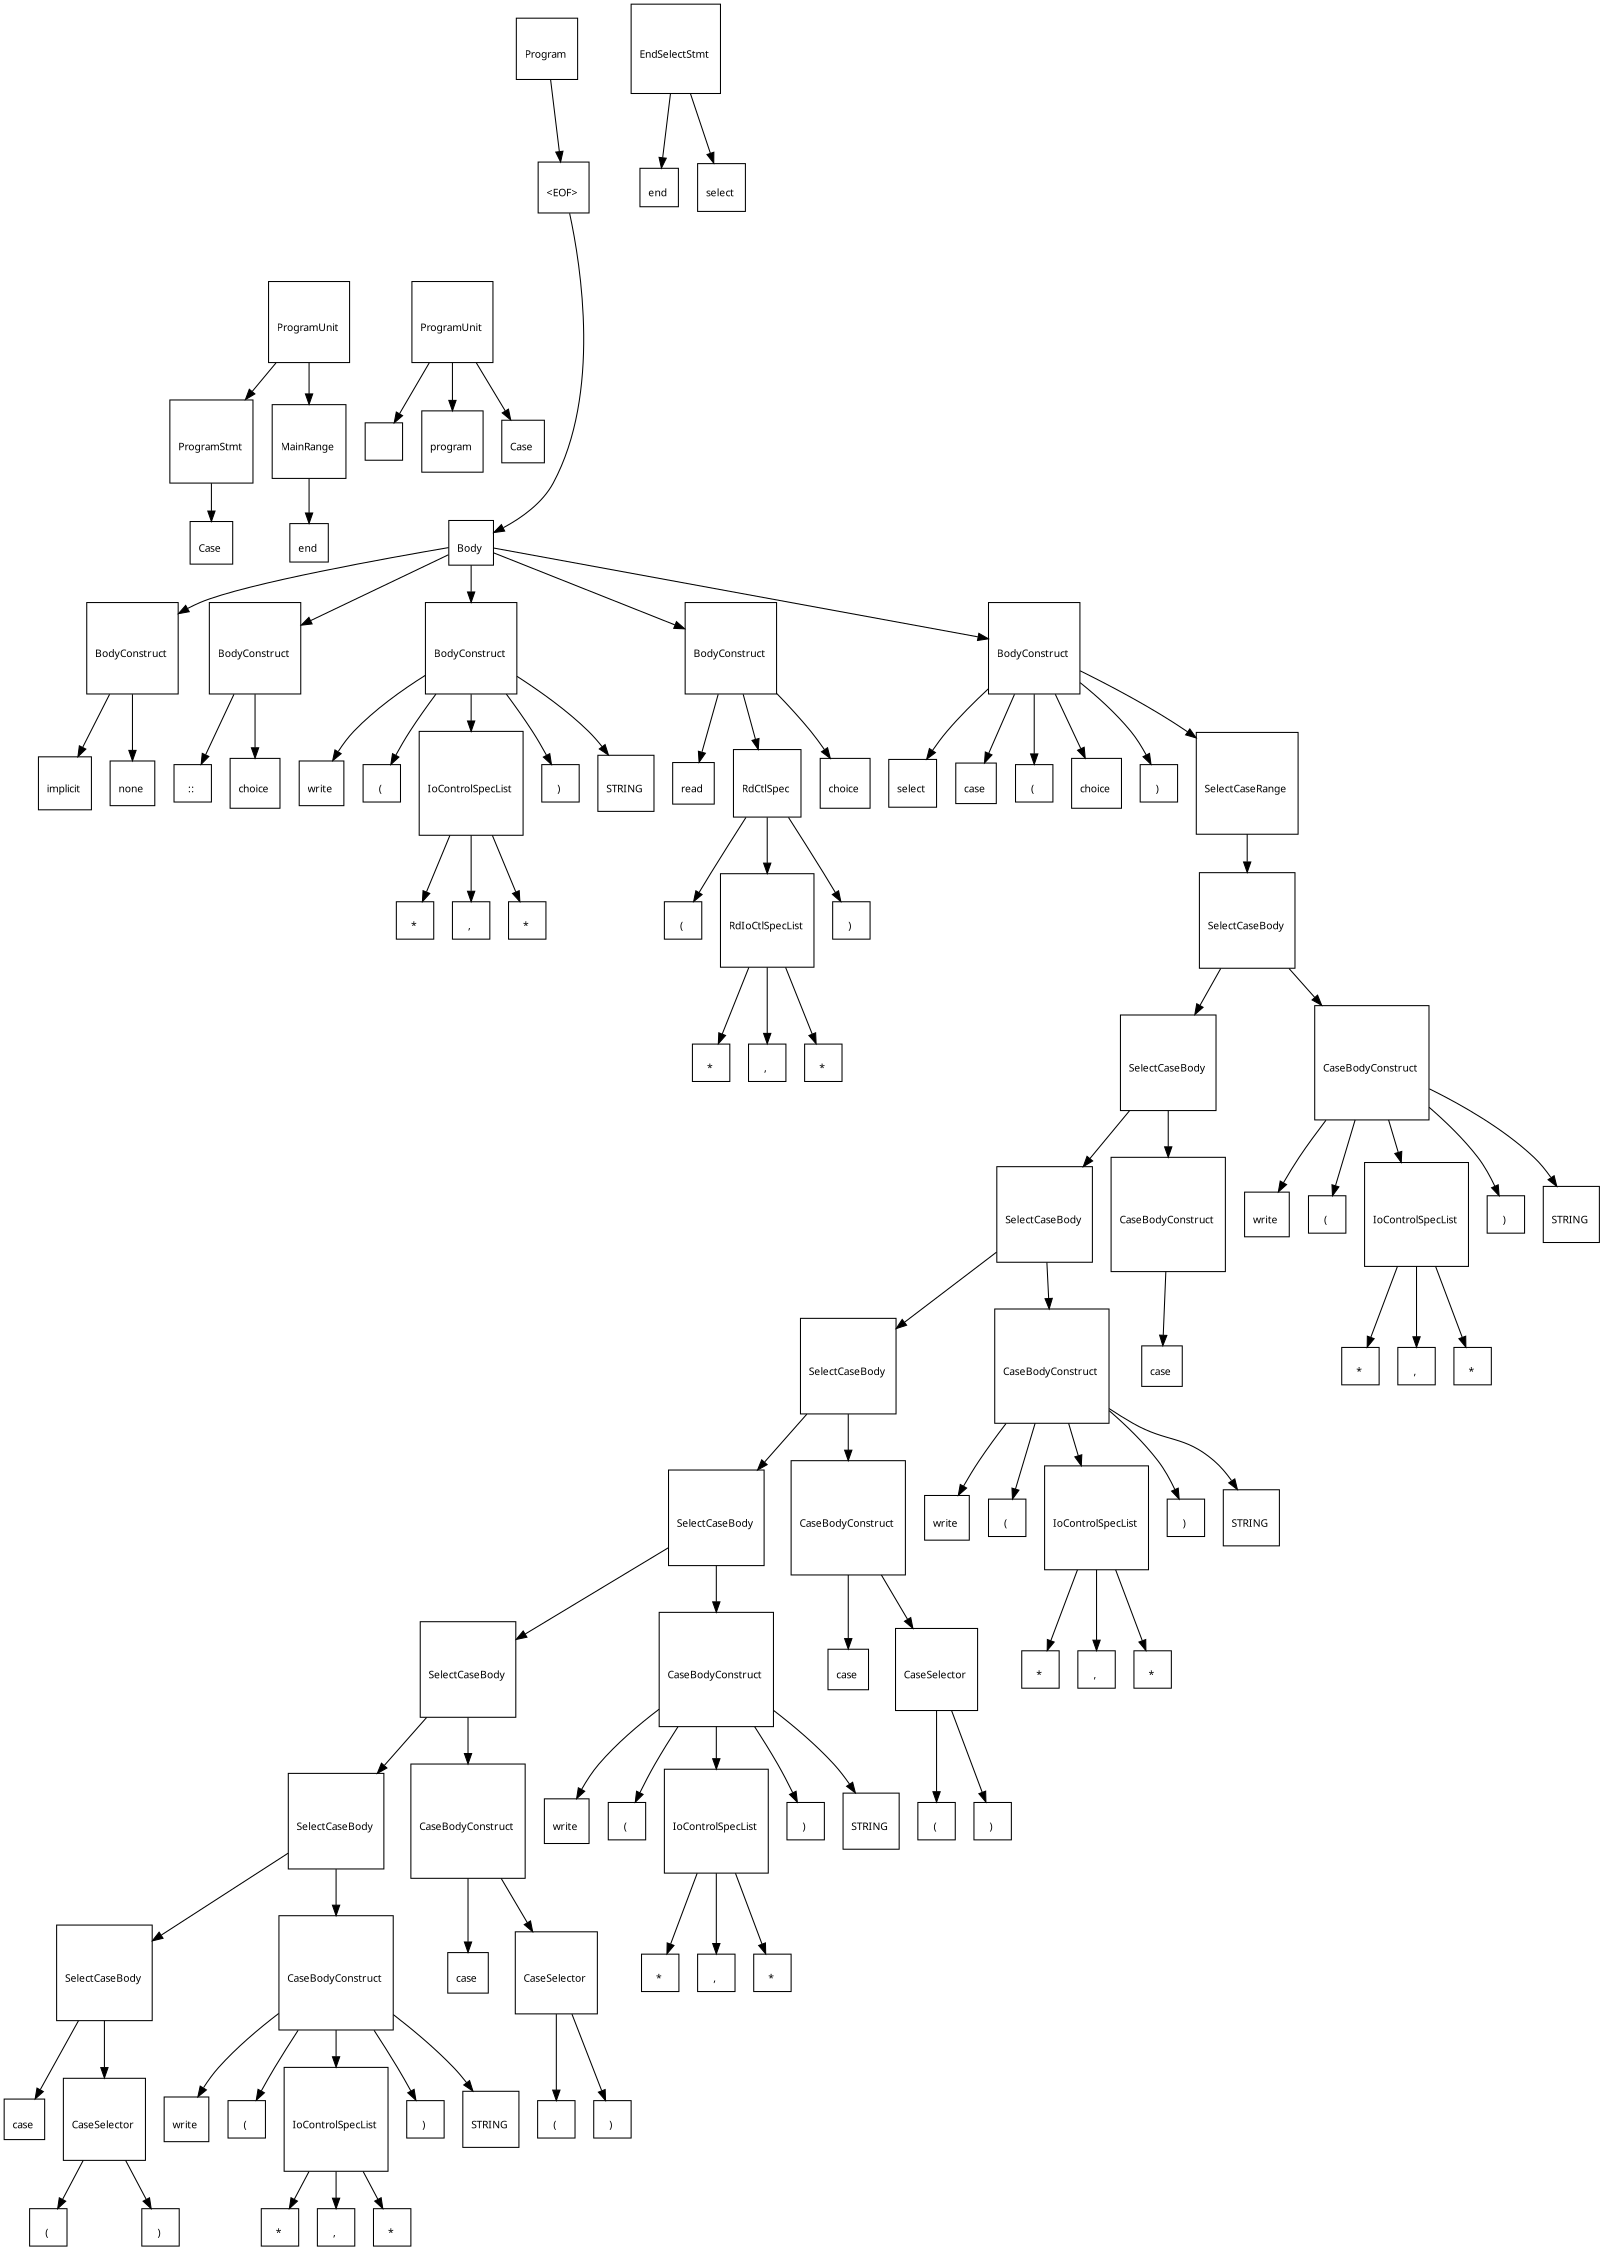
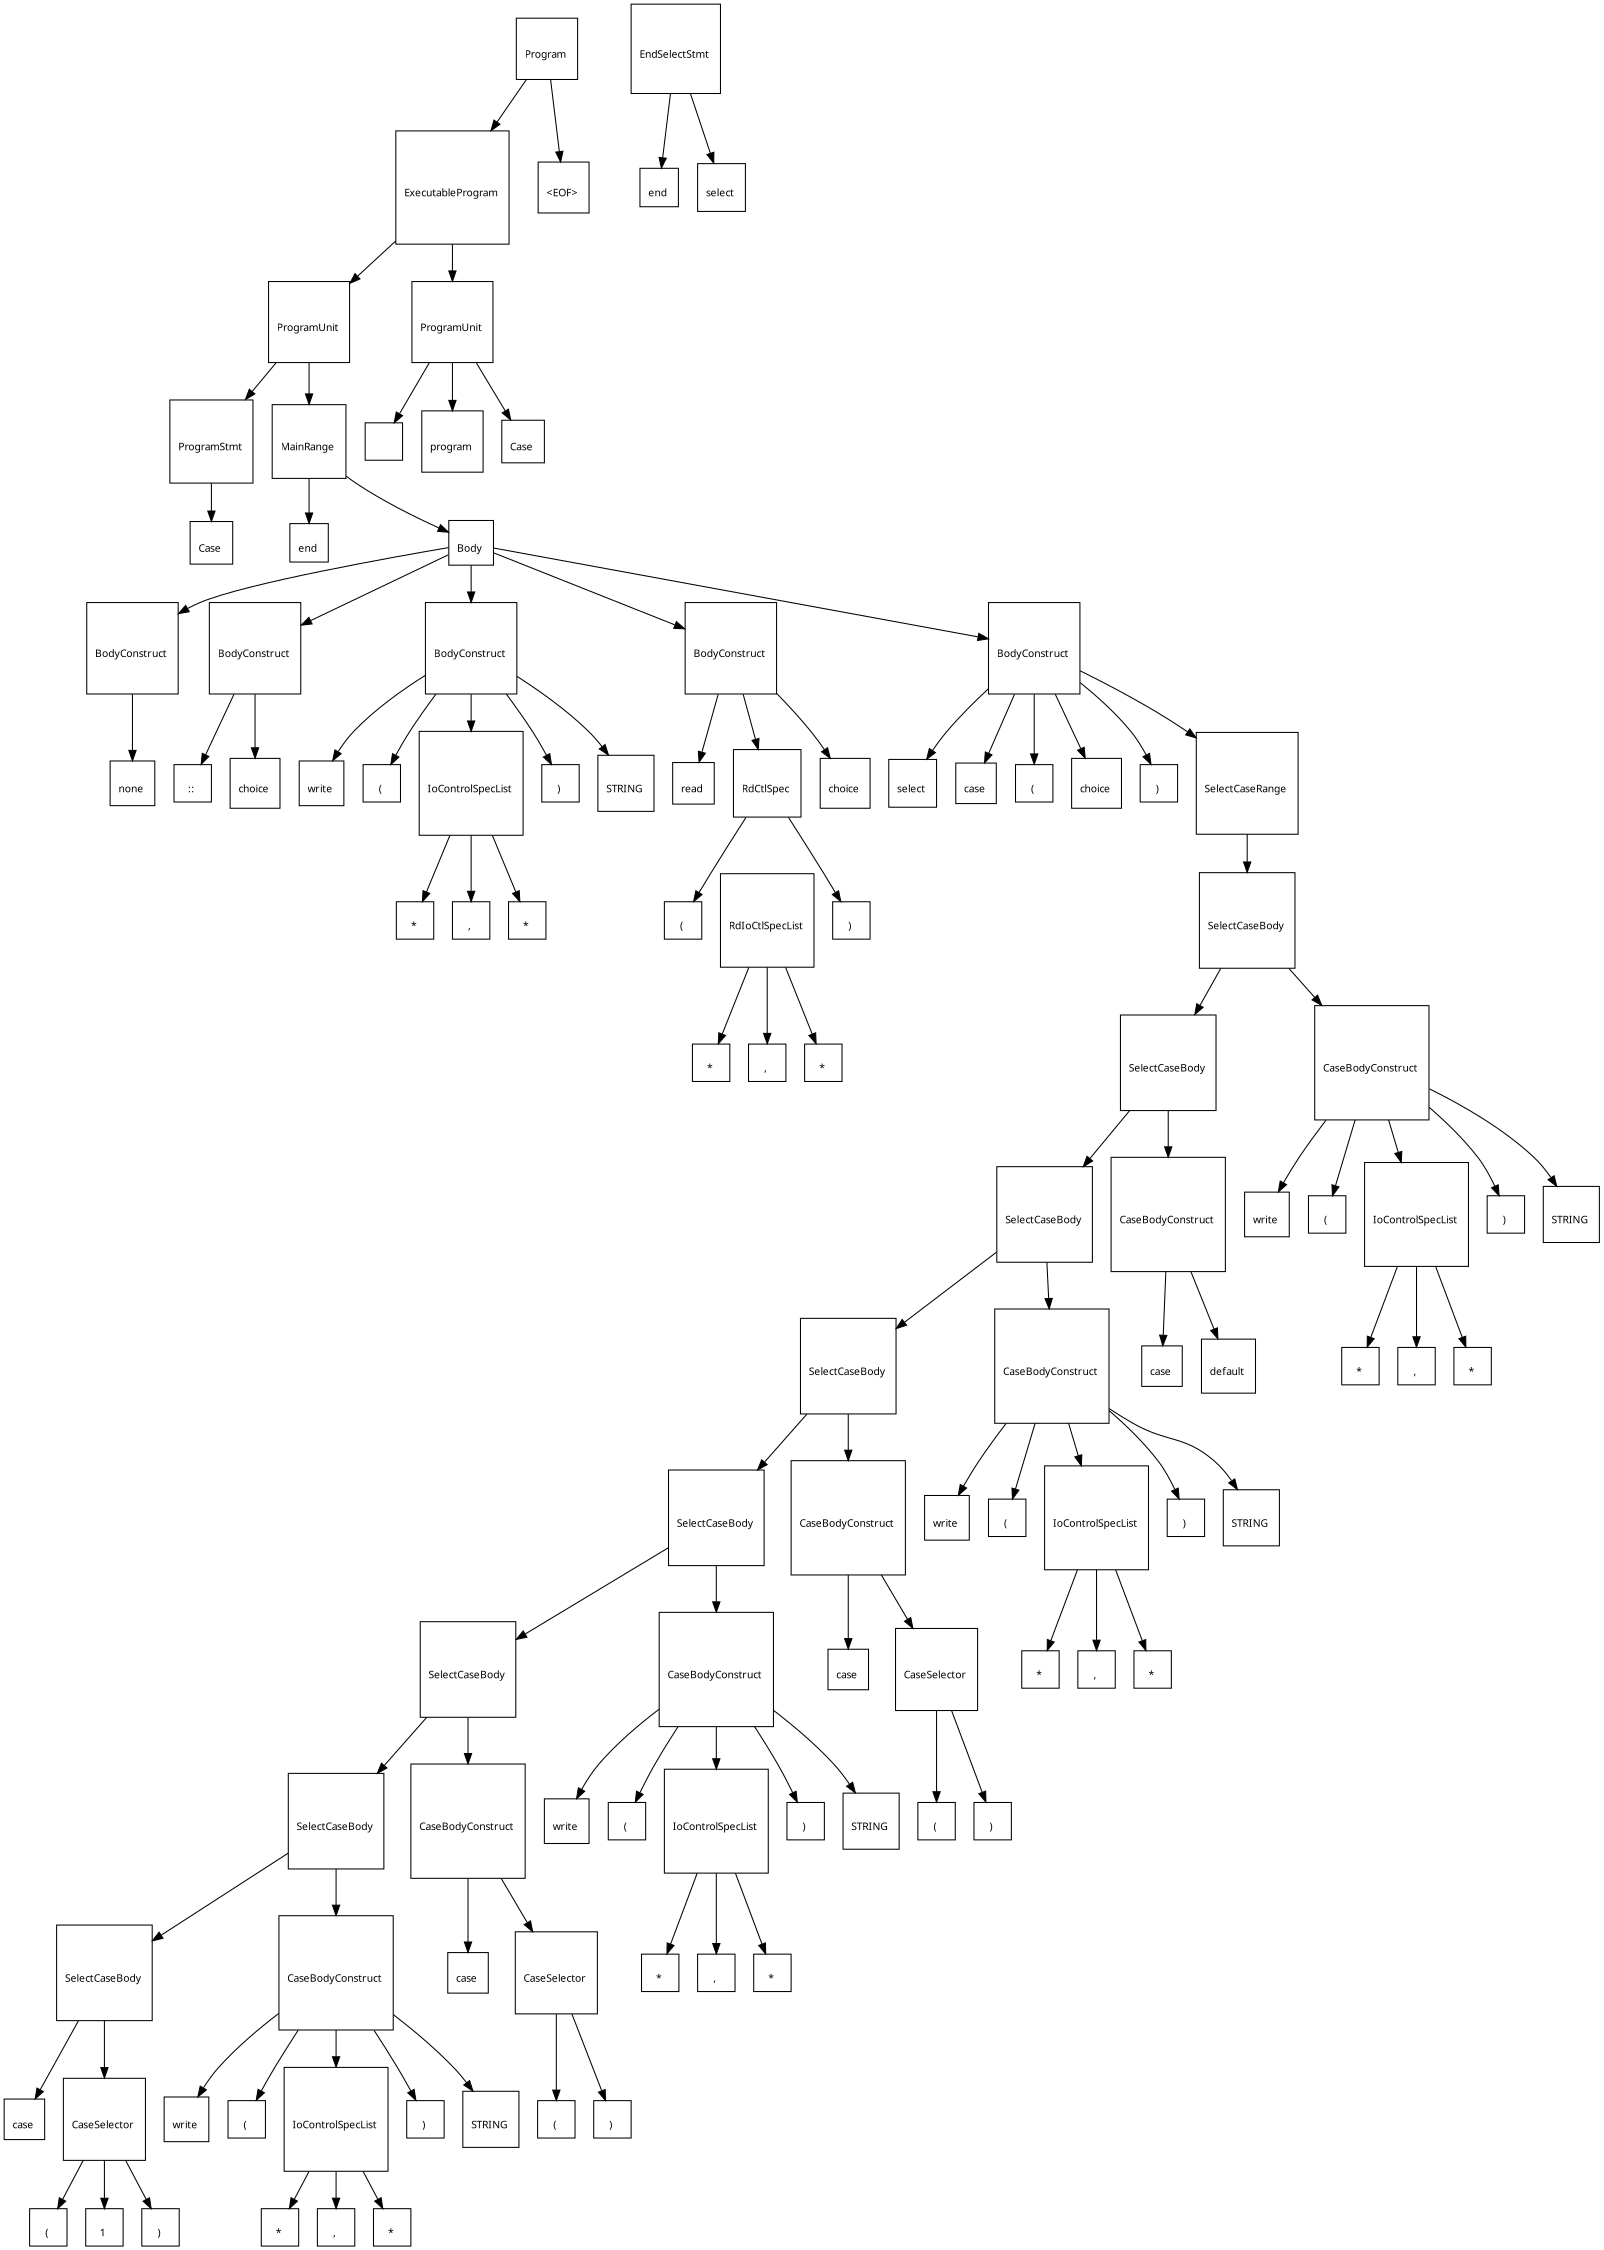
  digraph {
    node [fontname="Arial Unicode MS" fontsize=10 shape=square]
    n1 [label="\lProgram \n"]
+   n2 [label="\lExecutableProgram \n"]
    n3 [label="\l&lt;EOF&gt; \n"]
    n4 [label="\lProgramUnit \n"]
    n5 [label="\lProgramUnit \n"]
    n6 [label="\lProgramStmt \n"]
    n7 [label="\lMainRange \n"]
    n8 [label="\l \n"]
    n9 [label="\lprogram \n"]
    n10 [label="\lCase \n"]
    n11 [label="\lCase \n"]
    n12 [label="\lBody \n"]
    n13 [label="\lend \n"]
    n14 [label="\lBodyConstruct \n"]
    n15 [label="\lBodyConstruct \n"]
    n16 [label="\lBodyConstruct \n"]
    n17 [label="\lBodyConstruct \n"]
    n18 [label="\lBodyConstruct \n"]
-   n19 [label="\limplicit \n"]
    n20 [label="\lnone \n"]
    n21 [label="\l:: \n"]
    n22 [label="\lchoice \n"]
    n23 [label="\lwrite \n"]
    n24 [label="\l( \n"]
    n25 [label="\lIoControlSpecList \n"]
    n26 [label="\l) \n"]
    n27 [label="\lSTRING \n"]
    n28 [label="\lread \n"]
    n29 [label="\lRdCtlSpec \n"]
    n30 [label="\lchoice \n"]
    n31 [label="\lselect \n"]
    n32 [label="\lcase \n"]
    n33 [label="\l( \n"]
    n34 [label="\lchoice \n"]
    n35 [label="\l) \n"]
    n36 [label="\lSelectCaseRange \n"]
    n37 [label="\l* \n"]
    n38 [label="\l, \n"]
    n39 [label="\l* \n"]
    n40 [label="\l( \n"]
    n41 [label="\lRdIoCtlSpecList \n"]
    n42 [label="\l) \n"]
    n43 [label="\l* \n"]
    n44 [label="\l, \n"]
    n45 [label="\l* \n"]
    n46 [label="\lSelectCaseBody \n"]
    n47 [label="\lSelectCaseBody \n"]
    n48 [label="\lCaseBodyConstruct \n"]
    n49 [label="\lEndSelectStmt \n"]
    n50 [label="\lend \n"]
    n51 [label="\lselect \n"]
    n52 [label="\lSelectCaseBody \n"]
    n53 [label="\lCaseBodyConstruct \n"]
    n54 [label="\lwrite \n"]
    n55 [label="\l( \n"]
    n56 [label="\lIoControlSpecList \n"]
    n57 [label="\l) \n"]
    n58 [label="\lSTRING \n"]
    n59 [label="\lSelectCaseBody \n"]
    n60 [label="\lCaseBodyConstruct \n"]
    n61 [label="\lcase \n"]
+   n62 [label="\ldefault \n"]
    n63 [label="\lSelectCaseBody \n"]
    n64 [label="\lCaseBodyConstruct \n"]
    n65 [label="\lwrite \n"]
    n66 [label="\l( \n"]
    n67 [label="\lIoControlSpecList \n"]
    n68 [label="\l) \n"]
    n69 [label="\lSTRING \n"]
    n70 [label="\lSelectCaseBody \n"]
    n71 [label="\lCaseBodyConstruct \n"]
    n72 [label="\lcase \n"]
    n73 [label="\lCaseSelector \n"]
    n74 [label="\lSelectCaseBody \n"]
    n75 [label="\lCaseBodyConstruct \n"]
    n76 [label="\lwrite \n"]
    n77 [label="\l( \n"]
    n78 [label="\lIoControlSpecList \n"]
    n79 [label="\l) \n"]
    n80 [label="\lSTRING \n"]
    n81 [label="\lSelectCaseBody \n"]
    n82 [label="\lCaseBodyConstruct \n"]
    n83 [label="\lcase \n"]
    n84 [label="\lCaseSelector \n"]
    n85 [label="\lcase \n"]
    n86 [label="\lCaseSelector \n"]
    n87 [label="\lwrite \n"]
    n88 [label="\l( \n"]
    n89 [label="\lIoControlSpecList \n"]
    n90 [label="\l) \n"]
    n91 [label="\lSTRING \n"]
    n92 [label="\l( \n"]
+   n93 [label="\l1 \n"]
    n94 [label="\l) \n"]
    n95 [label="\l* \n"]
    n96 [label="\l, \n"]
    n97 [label="\l* \n"]
    n98 [label="\l( \n"]
    n99 [label="\l) \n"]
    n100 [label="\l* \n"]
    n101 [label="\l, \n"]
    n102 [label="\l* \n"]
    n103 [label="\l( \n"]
    n104 [label="\l) \n"]
    n105 [label="\l* \n"]
    n106 [label="\l, \n"]
    n107 [label="\l* \n"]
    n108 [label="\l* \n"]
    n109 [label="\l, \n"]
    n110 [label="\l* \n"]
+   n1 -> n2
    n1 -> n3
+   n2 -> n4
+   n2 -> n5
    n4 -> n6
    n4 -> n7
    n5 -> n8
    n5 -> n9
    n5 -> n10
    n6 -> n11
-   n3 -> n12
+   n7 -> n12
    n7 -> n13
    n12 -> n14
    n12 -> n15
    n12 -> n16
    n12 -> n17
    n12 -> n18
-   n14 -> n19
    n14 -> n20
    n15 -> n21
    n15 -> n22
    n16 -> n23
    n16 -> n24
    n16 -> n25
    n16 -> n26
    n16 -> n27
    n17 -> n28
    n17 -> n29
    n17 -> n30
    n18 -> n31
    n18 -> n32
    n18 -> n33
    n18 -> n34
    n18 -> n35
    n18 -> n36
    n25 -> n37
    n25 -> n38
    n25 -> n39
    n29 -> n40
-   n29 -> n41
    n29 -> n42
    n36 -> n46
    n41 -> n43
    n41 -> n44
    n41 -> n45
    n46 -> n47
    n46 -> n48
    n47 -> n52
    n47 -> n53
    n48 -> n54
    n48 -> n55
    n48 -> n56
    n48 -> n57
    n48 -> n58
    n49 -> n50
    n49 -> n51
    n52 -> n59
    n52 -> n60
    n53 -> n61
+   n53 -> n62
    n56 -> n108
    n56 -> n109
    n56 -> n110
    n59 -> n63
    n59 -> n64
    n60 -> n65
    n60 -> n66
    n60 -> n67
    n60 -> n68
    n60 -> n69
    n63 -> n70
    n63 -> n71
    n64 -> n72
    n64 -> n73
    n67 -> n105
    n67 -> n106
    n67 -> n107
    n70 -> n74
    n70 -> n75
    n71 -> n76
    n71 -> n77
    n71 -> n78
    n71 -> n79
    n71 -> n80
    n73 -> n103
    n73 -> n104
    n74 -> n81
    n74 -> n82
    n75 -> n83
    n75 -> n84
    n78 -> n100
    n78 -> n101
    n78 -> n102
    n81 -> n85
    n81 -> n86
    n82 -> n87
    n82 -> n88
    n82 -> n89
    n82 -> n90
    n82 -> n91
    n84 -> n98
    n84 -> n99
    n86 -> n92
+   n86 -> n93
    n86 -> n94
    n89 -> n95
    n89 -> n96
    n89 -> n97
  }
